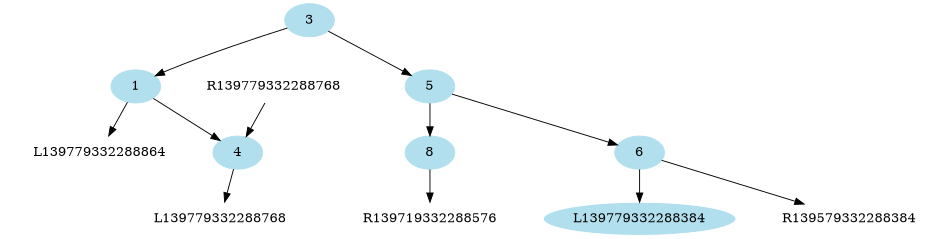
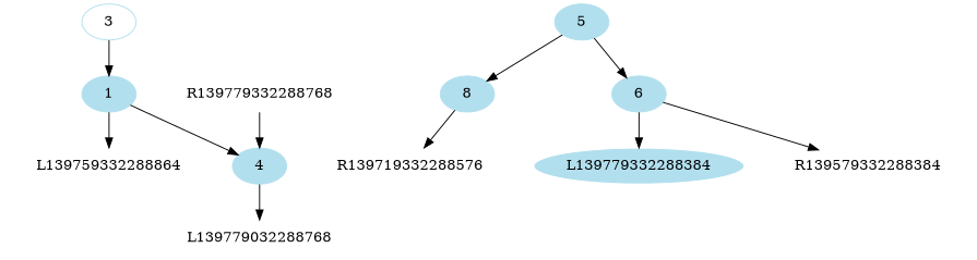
  digraph {
    node [color=lightblue2 style=filled]
-   n1 [label=3]
+   n1 [label=3 fillcolor=white]
    n2 [label=1]
    n3 [label=5]
-   L139779332288864 [color=white]
+   L139779332288864 [color=white label=L139759332288864]
    n5 [label=4]
    n6 [label=8]
    n7 [label=6]
-   L139779332288768 [color=white]
+   L139779332288768 [color=white label=L139779032288768]
    R139779332288768 [color=white]
    n10 [color=white label=R139719332288576]
    L139779332288384 [color=white fillcolor=lightblue2]
    n12 [color=white label=R139579332288384]
    n1 -> n2
-   n1 -> n3
    n2 -> L139779332288864
    n2 -> n5
    n3 -> n6
    n3 -> n7
    n5 -> L139779332288768
    n6 -> n10
    n7 -> L139779332288384
    n7 -> n12
    R139779332288768 -> n5
  }
